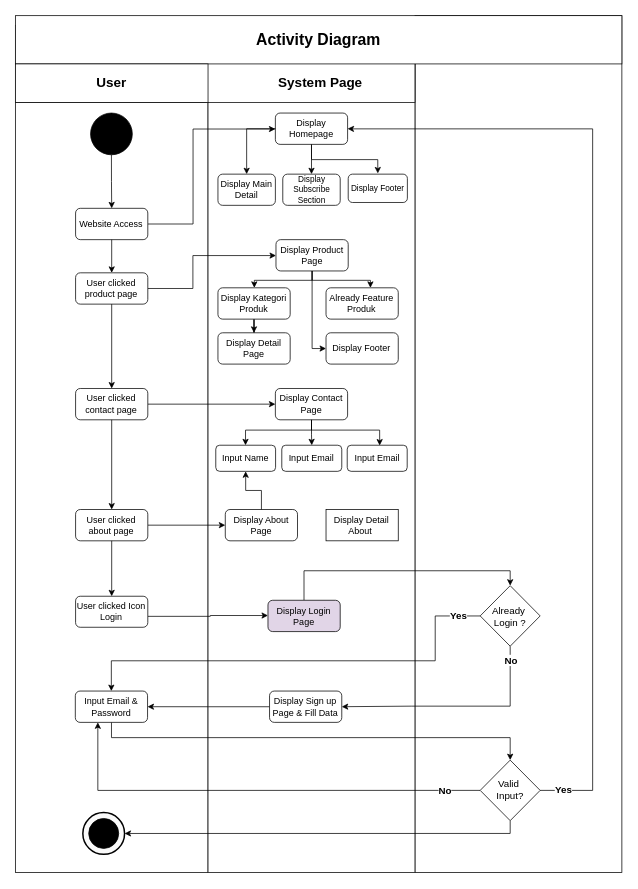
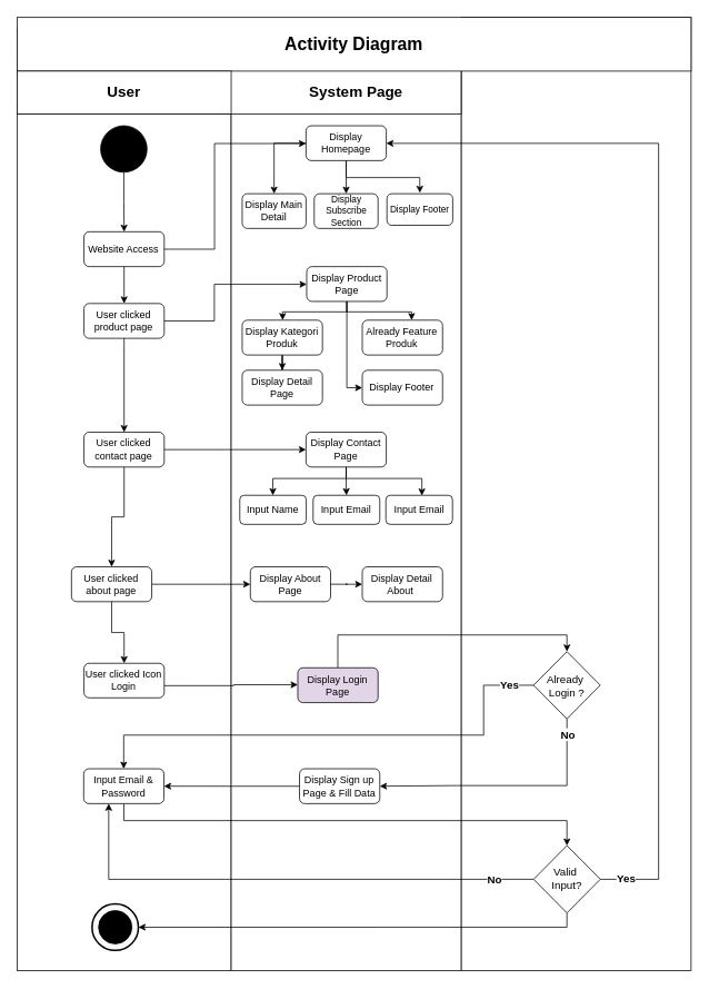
  <mxCell id="0" />
  <mxCell id="1" parent="0" />
  <mxCell id="2" value="" style="group" connectable="0" vertex="1" parent="1"><mxGeometry x="20" y="33" width="809" height="1130" as="geometry" /></mxCell>
  <mxCell id="3" value="" style="rounded=0;whiteSpace=wrap;html=1;" vertex="1" parent="2"><mxGeometry x="532.99" y="-12.995" width="276.01" height="1142.995" as="geometry" /></mxCell>
  <mxCell id="4" value="" style="edgeStyle=orthogonalEdgeStyle;rounded=0;orthogonalLoop=1;jettySize=auto;html=1;dashed=1;endArrow=none;endFill=0;" edge="1" parent="2"><mxGeometry relative="1" as="geometry"><mxPoint x="352.153" y="398.068" as="sourcePoint" /><mxPoint x="352.153" y="398.068" as="targetPoint" /></mxGeometry></mxCell>
  <mxCell id="5" value="" style="rounded=0;whiteSpace=wrap;html=1;" vertex="1" parent="2"><mxGeometry width="256.976" height="1130" as="geometry" /></mxCell>
  <mxCell id="6" value="" style="rounded=0;whiteSpace=wrap;html=1;" vertex="1" parent="2"><mxGeometry x="256.976" width="276.012" height="1130" as="geometry" /></mxCell>
  <mxCell id="7" value="" style="rounded=0;whiteSpace=wrap;html=1;" vertex="1" parent="2"><mxGeometry width="532.988" height="102.727" as="geometry" /></mxCell>
  <mxCell id="8" value="&lt;b&gt;&lt;font style=&quot;font-size: 21px;&quot;&gt;Activity Diagram&lt;/font&gt;&lt;/b&gt;" style="rounded=0;whiteSpace=wrap;html=1;" vertex="1" parent="2"><mxGeometry y="-12.989" width="809" height="64.358" as="geometry" /></mxCell>
  <mxCell id="9" value="&lt;b&gt;&lt;font style=&quot;font-size: 18px;&quot;&gt;User&lt;/font&gt;&lt;/b&gt;" style="rounded=0;whiteSpace=wrap;html=1;" vertex="1" parent="2"><mxGeometry y="51.364" width="256.976" height="51.364" as="geometry" /></mxCell>
  <mxCell id="10" value="&lt;b&gt;&lt;font style=&quot;font-size: 18px;&quot;&gt;System Page&lt;/font&gt;&lt;/b&gt;" style="text;html=1;align=center;verticalAlign=middle;whiteSpace=wrap;rounded=0;" vertex="1" parent="2"><mxGeometry x="342.635" y="57.784" width="127.536" height="38.523" as="geometry" /></mxCell>
  <mxCell id="11" value="" style="edgeStyle=orthogonalEdgeStyle;rounded=0;orthogonalLoop=1;jettySize=auto;html=1;" edge="1" parent="2" source="12" target="14"><mxGeometry relative="1" as="geometry" /></mxCell>
  <mxCell id="12" value="" style="ellipse;whiteSpace=wrap;html=1;aspect=fixed;labelBackgroundColor=none;fillColor=#000000;" vertex="1" parent="2"><mxGeometry x="100.31" y="116.901" width="55.664" height="55.664" as="geometry" /></mxCell>
  <mxCell id="13" style="edgeStyle=orthogonalEdgeStyle;rounded=0;orthogonalLoop=1;jettySize=auto;html=1;" edge="1" parent="2" source="14" target="17"><mxGeometry relative="1" as="geometry"><mxPoint x="323.6" y="192.23" as="targetPoint" /><Array as="points"><mxPoint x="237" y="265.348" /><mxPoint x="237" y="138.223" /></Array></mxGeometry></mxCell>
  <mxCell id="14" value="&lt;font style=&quot;font-size: 12px;&quot;&gt;Website Access&lt;/font&gt;" style="rounded=1;whiteSpace=wrap;html=1;labelBackgroundColor=none;" vertex="1" parent="2"><mxGeometry x="80.318" y="243.976" width="96.34" height="41.771" as="geometry" /></mxCell>
  <mxCell id="15" style="edgeStyle=orthogonalEdgeStyle;rounded=0;orthogonalLoop=1;jettySize=auto;html=1;" edge="1" parent="2"><mxGeometry relative="1" as="geometry"><mxPoint x="394.963" y="157.675" as="sourcePoint" /><mxPoint x="483.427" y="197.4" as="targetPoint" /><Array as="points"><mxPoint x="394.634" y="179" /><mxPoint x="483.427" y="179" /></Array></mxGeometry></mxCell>
  <mxCell id="16" style="edgeStyle=orthogonalEdgeStyle;rounded=0;orthogonalLoop=1;jettySize=auto;html=1;" edge="1" parent="2" source="17" target="21"><mxGeometry relative="1" as="geometry"><Array as="points"><mxPoint x="394.634" y="179" /><mxPoint x="394.634" y="179" /></Array></mxGeometry></mxCell>
  <mxCell id="17" value="&lt;font style=&quot;font-size: 12px;&quot;&gt;Display Homepage&lt;/font&gt;" style="rounded=1;whiteSpace=wrap;html=1;labelBackgroundColor=none;" vertex="1" parent="2"><mxGeometry x="346.814" y="116.904" width="96.34" height="41.771" as="geometry" /></mxCell>
  <mxCell id="18" value="&lt;font style=&quot;font-size: 12px;&quot;&gt;Display Main Detail&lt;/font&gt;" style="rounded=1;whiteSpace=wrap;html=1;labelBackgroundColor=none;" vertex="1" parent="2"><mxGeometry x="270.206" y="198.4" width="76.608" height="41.6" as="geometry" /></mxCell>
  <mxCell id="19" value="" style="edgeStyle=orthogonalEdgeStyle;rounded=0;orthogonalLoop=1;jettySize=auto;html=1;" edge="1" parent="2" source="17" target="18"><mxGeometry relative="1" as="geometry" /></mxCell>
  <mxCell id="20" value="&lt;span style=&quot;font-size: 11px;&quot;&gt;Display Footer&lt;/span&gt;" style="rounded=1;whiteSpace=wrap;html=1;labelBackgroundColor=none;" vertex="1" parent="2"><mxGeometry x="443.963" y="198.4" width="78.927" height="37.79" as="geometry" /></mxCell>
  <mxCell id="21" value="&lt;span style=&quot;font-size: 11px;&quot;&gt;Display Subscribe Section&lt;/span&gt;" style="rounded=1;whiteSpace=wrap;html=1;labelBackgroundColor=none;" vertex="1" parent="2"><mxGeometry x="356.68" y="198.4" width="76.608" height="41.6" as="geometry" /></mxCell>
  <mxCell id="22" value="" style="edgeStyle=orthogonalEdgeStyle;rounded=0;orthogonalLoop=1;jettySize=auto;html=1;" edge="1" parent="2" source="23" target="27"><mxGeometry relative="1" as="geometry"><Array as="points"><mxPoint x="236.78" y="351.0" /><mxPoint x="236.78" y="307" /></Array></mxGeometry></mxCell>
  <mxCell id="23" value="&lt;font style=&quot;font-size: 12px;&quot;&gt;User clicked product page&lt;/font&gt;" style="rounded=1;whiteSpace=wrap;html=1;labelBackgroundColor=none;" vertex="1" parent="2"><mxGeometry x="80.318" y="329.997" width="96.34" height="41.771" as="geometry" /></mxCell>
  <mxCell id="24" value="" style="edgeStyle=orthogonalEdgeStyle;rounded=0;orthogonalLoop=1;jettySize=auto;html=1;" edge="1" parent="2" source="14" target="23"><mxGeometry relative="1" as="geometry" /></mxCell>
  <mxCell id="25" style="edgeStyle=orthogonalEdgeStyle;rounded=0;orthogonalLoop=1;jettySize=auto;html=1;" edge="1" parent="2" source="27" target="29"><mxGeometry relative="1" as="geometry"><Array as="points"><mxPoint x="395.621" y="340" /><mxPoint x="318.667" y="340" /></Array></mxGeometry></mxCell>
  <mxCell id="26" style="edgeStyle=orthogonalEdgeStyle;rounded=0;orthogonalLoop=1;jettySize=auto;html=1;" edge="1" parent="2" source="27" target="33"><mxGeometry relative="1" as="geometry"><Array as="points"><mxPoint x="395.621" y="431" /></Array></mxGeometry></mxCell>
  <mxCell id="27" value="&lt;font style=&quot;font-size: 12px;&quot;&gt;Display Product Page&lt;/font&gt;" style="rounded=1;whiteSpace=wrap;html=1;labelBackgroundColor=none;" vertex="1" parent="2"><mxGeometry x="347.623" y="285.75" width="96.34" height="41.77" as="geometry" /></mxCell>
  <mxCell id="28" value="" style="edgeStyle=orthogonalEdgeStyle;rounded=0;orthogonalLoop=1;jettySize=auto;html=1;" edge="1" parent="2" source="29" target="31"><mxGeometry relative="1" as="geometry" /></mxCell>
  <mxCell id="29" value="&lt;font style=&quot;font-size: 12px;&quot;&gt;Display Kategori Produk&lt;/font&gt;" style="rounded=1;whiteSpace=wrap;html=1;labelBackgroundColor=none;" vertex="1" parent="2"><mxGeometry x="270.206" y="350.0" width="96.34" height="41.77" as="geometry" /></mxCell>
  <mxCell id="30" value="&lt;font style=&quot;font-size: 12px;&quot;&gt;Already Feature Produk&lt;/font&gt;" style="rounded=1;whiteSpace=wrap;html=1;labelBackgroundColor=none;" vertex="1" parent="2"><mxGeometry x="414.366" y="350.0" width="96.34" height="41.77" as="geometry" /></mxCell>
  <mxCell id="31" value="&lt;font style=&quot;font-size: 12px;&quot;&gt;Display Detail Page&lt;/font&gt;" style="rounded=1;whiteSpace=wrap;html=1;labelBackgroundColor=none;" vertex="1" parent="2"><mxGeometry x="270.206" y="410.0" width="96.34" height="41.77" as="geometry" /></mxCell>
  <mxCell id="32" style="edgeStyle=orthogonalEdgeStyle;rounded=0;orthogonalLoop=1;jettySize=auto;html=1;" edge="1" parent="2" source="27"><mxGeometry relative="1" as="geometry"><mxPoint x="473.561" y="350.0" as="targetPoint" /><Array as="points"><mxPoint x="395.621" y="340" /><mxPoint x="473.561" y="340" /></Array></mxGeometry></mxCell>
  <mxCell id="33" value="&lt;font style=&quot;font-size: 12px;&quot;&gt;Display&amp;nbsp;Footer&lt;/font&gt;" style="rounded=1;whiteSpace=wrap;html=1;labelBackgroundColor=none;" vertex="1" parent="2"><mxGeometry x="414.366" y="410.0" width="96.34" height="41.77" as="geometry" /></mxCell>
  <mxCell id="34" style="edgeStyle=orthogonalEdgeStyle;rounded=0;orthogonalLoop=1;jettySize=auto;html=1;" edge="1" parent="2" source="35" target="42"><mxGeometry relative="1" as="geometry" /></mxCell>
  <mxCell id="35" value="&lt;font style=&quot;font-size: 12px;&quot;&gt;User clicked contact page&lt;/font&gt;" style="rounded=1;whiteSpace=wrap;html=1;labelBackgroundColor=none;" vertex="1" parent="2"><mxGeometry x="80.318" y="484.291" width="96.34" height="41.771" as="geometry" /></mxCell>
  <mxCell id="36" value="" style="edgeStyle=orthogonalEdgeStyle;rounded=0;orthogonalLoop=1;jettySize=auto;html=1;" edge="1" parent="2" source="23" target="35"><mxGeometry relative="1" as="geometry" /></mxCell>
  <mxCell id="37" value="&lt;font style=&quot;font-size: 12px;&quot;&gt;Input Name&lt;/font&gt;" style="rounded=1;whiteSpace=wrap;html=1;labelBackgroundColor=none;" vertex="1" parent="2"><mxGeometry x="267.31" y="559.955" width="79.79" height="34.828" as="geometry" /></mxCell>
  <mxCell id="38" value="&lt;font style=&quot;font-size: 12px;&quot;&gt;Input Email&lt;/font&gt;" style="rounded=1;whiteSpace=wrap;html=1;labelBackgroundColor=none;" vertex="1" parent="2"><mxGeometry x="355.37" y="559.955" width="80" height="34.828" as="geometry" /></mxCell>
  <mxCell id="39" value="&lt;font style=&quot;font-size: 12px;&quot;&gt;Input Email&lt;/font&gt;" style="rounded=1;whiteSpace=wrap;html=1;labelBackgroundColor=none;" vertex="1" parent="2"><mxGeometry x="442.65" y="559.955" width="80" height="34.828" as="geometry" /></mxCell>
  <mxCell id="40" style="edgeStyle=orthogonalEdgeStyle;rounded=0;orthogonalLoop=1;jettySize=auto;html=1;" edge="1" parent="2" source="42" target="37"><mxGeometry relative="1" as="geometry"><Array as="points"><mxPoint x="395" y="539.777" /><mxPoint x="307" y="539.777" /></Array></mxGeometry></mxCell>
  <mxCell id="41" style="edgeStyle=orthogonalEdgeStyle;rounded=0;orthogonalLoop=1;jettySize=auto;html=1;entryX=0.5;entryY=0;entryDx=0;entryDy=0;" edge="1" parent="2" source="42" target="38"><mxGeometry relative="1" as="geometry" /></mxCell>
  <mxCell id="42" value="&lt;font style=&quot;font-size: 12px;&quot;&gt;Display Contact Page&lt;/font&gt;" style="rounded=1;whiteSpace=wrap;html=1;labelBackgroundColor=none;" vertex="1" parent="2"><mxGeometry x="346.808" y="484.291" width="96.34" height="41.771" as="geometry" /></mxCell>
  <mxCell id="43" style="edgeStyle=orthogonalEdgeStyle;rounded=0;orthogonalLoop=1;jettySize=auto;html=1;entryX=0.541;entryY=0.01;entryDx=0;entryDy=0;entryPerimeter=0;" edge="1" parent="2" source="42" target="39"><mxGeometry relative="1" as="geometry"><Array as="points"><mxPoint x="395" y="539.777" /><mxPoint x="486" y="539.777" /></Array></mxGeometry></mxCell>
  <mxCell id="44" value="" style="edgeStyle=orthogonalEdgeStyle;rounded=0;orthogonalLoop=1;jettySize=auto;html=1;" edge="1" parent="2" source="45" target="47"><mxGeometry relative="1" as="geometry" /></mxCell>
- <mxCell id="45" value="&lt;font style=&quot;font-size: 12px;&quot;&gt;User clicked about page&lt;/font&gt;" style="rounded=1;whiteSpace=wrap;html=1;labelBackgroundColor=none;" vertex="1" parent="2"><mxGeometry x="80.318" y="645.711" width="96.34" height="41.771" as="geometry" /></mxCell>
+ <mxCell id="45" value="&lt;font style=&quot;font-size: 12px;&quot;&gt;User clicked about page&lt;/font&gt;" style="rounded=1;whiteSpace=wrap;html=1;labelBackgroundColor=none;" vertex="1" parent="2"><mxGeometry x="65.318" y="645.711" width="96.34" height="41.771" as="geometry" /></mxCell>
  <mxCell id="46" value="" style="edgeStyle=orthogonalEdgeStyle;rounded=0;orthogonalLoop=1;jettySize=auto;html=1;" edge="1" parent="2" source="35" target="45"><mxGeometry relative="1" as="geometry" /></mxCell>
  <mxCell id="47" value="Display About Page" style="rounded=1;whiteSpace=wrap;html=1;labelBackgroundColor=none;" vertex="1" parent="2"><mxGeometry x="279.998" y="645.711" width="96.34" height="41.771" as="geometry" /></mxCell>
- <mxCell id="48" value="Display Detail&lt;div&gt;About&amp;nbsp;&lt;/div&gt;" style="whiteSpace=wrap;html=1;labelBackgroundColor=none;rounded=0;" vertex="1" parent="2"><mxGeometry x="414.368" y="645.711" width="96.34" height="41.771" as="geometry" /></mxCell>
- <mxCell id="49" value="" style="edgeStyle=orthogonalEdgeStyle;rounded=0;orthogonalLoop=1;jettySize=auto;html=1;" edge="1" parent="2" source="47" target="37"><mxGeometry relative="1" as="geometry" /></mxCell>
+ <mxCell id="48" value="Display Detail&lt;div&gt;About&amp;nbsp;&lt;/div&gt;" style="rounded=1;whiteSpace=wrap;html=1;labelBackgroundColor=none;" vertex="1" parent="2"><mxGeometry x="414.368" y="645.711" width="96.34" height="41.771" as="geometry" /></mxCell>
+ <mxCell id="49" value="" style="edgeStyle=orthogonalEdgeStyle;rounded=0;orthogonalLoop=1;jettySize=auto;html=1;" edge="1" parent="2" source="47" target="48"><mxGeometry relative="1" as="geometry" /></mxCell>
  <mxCell id="50" style="edgeStyle=orthogonalEdgeStyle;rounded=0;orthogonalLoop=1;jettySize=auto;html=1;entryX=0.5;entryY=0;entryDx=0;entryDy=0;" edge="1" parent="2" source="51" target="59"><mxGeometry relative="1" as="geometry"><Array as="points"><mxPoint x="385" y="727.438" /><mxPoint x="660" y="727.438" /></Array></mxGeometry></mxCell>
  <mxCell id="51" value="&lt;font style=&quot;font-size: 12px;&quot;&gt;Display Login Page&lt;/font&gt;" style="rounded=1;whiteSpace=wrap;html=1;labelBackgroundColor=none;fillColor=#e1d5e7;" vertex="1" parent="2"><mxGeometry x="336.948" y="766.783" width="96.34" height="41.771" as="geometry" /></mxCell>
  <mxCell id="52" style="edgeStyle=orthogonalEdgeStyle;rounded=0;orthogonalLoop=1;jettySize=auto;html=1;" edge="1" parent="2" source="53" target="67"><mxGeometry relative="1" as="geometry"><Array as="points"><mxPoint x="128" y="950" /><mxPoint x="660" y="950" /></Array></mxGeometry></mxCell>
  <mxCell id="53" value="&lt;font style=&quot;font-size: 12px;&quot;&gt;Input Email &amp;amp; Password&lt;/font&gt;" style="rounded=1;whiteSpace=wrap;html=1;labelBackgroundColor=none;" vertex="1" parent="2"><mxGeometry x="79.968" y="887.855" width="96.34" height="41.771" as="geometry" /></mxCell>
  <mxCell id="54" style="edgeStyle=orthogonalEdgeStyle;rounded=0;orthogonalLoop=1;jettySize=auto;html=1;" edge="1" parent="2"><mxGeometry relative="1" as="geometry"><mxPoint x="176.658" y="788.219" as="sourcePoint" /><mxPoint x="336.948" y="787.126" as="targetPoint" /><Array as="points"><mxPoint x="260" y="788.135" /><mxPoint x="260" y="787.126" /></Array></mxGeometry></mxCell>
  <mxCell id="55" style="edgeStyle=orthogonalEdgeStyle;rounded=0;orthogonalLoop=1;jettySize=auto;html=1;" edge="1" parent="2" source="59" target="53"><mxGeometry relative="1" as="geometry"><Array as="points"><mxPoint x="560" y="787.973" /><mxPoint x="560" y="847.5" /><mxPoint x="128" y="847.5" /></Array></mxGeometry></mxCell>
  <mxCell id="56" value="&lt;b&gt;&lt;font style=&quot;font-size: 13px;&quot;&gt;Yes&lt;/font&gt;&lt;/b&gt;" style="edgeLabel;html=1;align=center;verticalAlign=middle;resizable=0;points=[];" connectable="0" vertex="1" parent="55"><mxGeometry x="-0.897" y="-1" relative="1" as="geometry"><mxPoint as="offset" /></mxGeometry></mxCell>
  <mxCell id="57" style="edgeStyle=orthogonalEdgeStyle;rounded=0;orthogonalLoop=1;jettySize=auto;html=1;entryX=1;entryY=0.5;entryDx=0;entryDy=0;" edge="1" parent="2" source="59" target="61"><mxGeometry relative="1" as="geometry"><Array as="points"><mxPoint x="660" y="908.036" /><mxPoint x="528" y="908.036" /></Array></mxGeometry></mxCell>
  <mxCell id="58" value="&lt;b&gt;&lt;font style=&quot;font-size: 13px;&quot;&gt;No&lt;/font&gt;&lt;/b&gt;" style="edgeLabel;html=1;align=center;verticalAlign=middle;resizable=0;points=[];" connectable="0" vertex="1" parent="57"><mxGeometry x="-0.881" relative="1" as="geometry"><mxPoint as="offset" /></mxGeometry></mxCell>
  <mxCell id="59" value="&lt;font style=&quot;font-size: 13px;&quot;&gt;Already&amp;nbsp;&lt;/font&gt;&lt;div style=&quot;font-size: 13px;&quot;&gt;&lt;font style=&quot;font-size: 13px;&quot;&gt;Login ?&lt;/font&gt;&lt;/div&gt;" style="rhombus;whiteSpace=wrap;html=1;" vertex="1" parent="2"><mxGeometry x="620" y="747.313" width="80" height="80.714" as="geometry" /></mxCell>
  <mxCell id="60" style="edgeStyle=orthogonalEdgeStyle;rounded=0;orthogonalLoop=1;jettySize=auto;html=1;entryX=1;entryY=0.5;entryDx=0;entryDy=0;" edge="1" parent="2" source="61" target="53"><mxGeometry relative="1" as="geometry" /></mxCell>
  <mxCell id="61" value="&lt;font style=&quot;font-size: 12px;&quot;&gt;Display Sign up Page &amp;amp; Fill Data&lt;/font&gt;" style="rounded=1;whiteSpace=wrap;html=1;labelBackgroundColor=none;" vertex="1" parent="2"><mxGeometry x="339.028" y="887.855" width="96.34" height="41.771" as="geometry" /></mxCell>
  <mxCell id="62" style="edgeStyle=orthogonalEdgeStyle;rounded=0;orthogonalLoop=1;jettySize=auto;html=1;entryX=1;entryY=0.5;entryDx=0;entryDy=0;exitX=1;exitY=0.5;exitDx=0;exitDy=0;" edge="1" parent="2" source="67" target="17"><mxGeometry relative="1" as="geometry"><Array as="points"><mxPoint x="770" y="1020" /><mxPoint x="770" y="138" /><mxPoint x="450" y="138" /></Array></mxGeometry></mxCell>
  <mxCell id="63" value="&lt;b&gt;&lt;font style=&quot;font-size: 13px;&quot;&gt;Yes&lt;/font&gt;&lt;/b&gt;" style="edgeLabel;html=1;align=center;verticalAlign=middle;resizable=0;points=[];" connectable="0" vertex="1" parent="62"><mxGeometry x="-0.951" y="-1" relative="1" as="geometry"><mxPoint y="-2" as="offset" /></mxGeometry></mxCell>
  <mxCell id="64" style="edgeStyle=orthogonalEdgeStyle;rounded=0;orthogonalLoop=1;jettySize=auto;html=1;exitX=0;exitY=0.5;exitDx=0;exitDy=0;" edge="1" parent="2" source="67" target="53"><mxGeometry relative="1" as="geometry"><Array as="points"><mxPoint x="110" y="1020" /></Array></mxGeometry></mxCell>
  <mxCell id="65" value="&lt;b&gt;&lt;font style=&quot;font-size: 13px;&quot;&gt;No&lt;/font&gt;&lt;/b&gt;" style="edgeLabel;html=1;align=center;verticalAlign=middle;resizable=0;points=[];" connectable="0" vertex="1" parent="64"><mxGeometry x="-0.834" y="2" relative="1" as="geometry"><mxPoint x="2" y="-2" as="offset" /></mxGeometry></mxCell>
  <mxCell id="66" style="edgeStyle=orthogonalEdgeStyle;rounded=0;orthogonalLoop=1;jettySize=auto;html=1;entryX=1;entryY=0.5;entryDx=0;entryDy=0;" edge="1" parent="2" source="67" target="68"><mxGeometry relative="1" as="geometry"><Array as="points"><mxPoint x="660" y="1078" /></Array></mxGeometry></mxCell>
  <mxCell id="67" value="&lt;font style=&quot;font-size: 13px;&quot;&gt;Valid&amp;nbsp;&lt;/font&gt;&lt;div style=&quot;font-size: 13px;&quot;&gt;&lt;font style=&quot;font-size: 13px;&quot;&gt;Input?&lt;/font&gt;&lt;/div&gt;" style="rhombus;whiteSpace=wrap;html=1;" vertex="1" parent="2"><mxGeometry x="620" y="980.002" width="80" height="80.714" as="geometry" /></mxCell>
  <mxCell id="68" value="" style="ellipse;whiteSpace=wrap;html=1;aspect=fixed;labelBackgroundColor=none;fillColor=#FAFAFA;strokeWidth=2;" vertex="1" parent="2"><mxGeometry x="90.0" y="1050.001" width="55.664" height="55.664" as="geometry" /></mxCell>
  <mxCell id="69" value="" style="ellipse;whiteSpace=wrap;html=1;aspect=fixed;fillColor=#000000;" vertex="1" parent="2"><mxGeometry x="97.83" y="1057.83" width="40" height="40" as="geometry" /></mxCell>
  <mxCell id="70" value="&lt;font style=&quot;font-size: 12px;&quot;&gt;User clicked Icon Login&lt;/font&gt;" style="rounded=1;whiteSpace=wrap;html=1;labelBackgroundColor=none;" vertex="1" parent="1"><mxGeometry x="100.318" y="794.398" width="96.34" height="41.401" as="geometry" /></mxCell>
  <mxCell id="71" value="" style="edgeStyle=orthogonalEdgeStyle;rounded=0;orthogonalLoop=1;jettySize=auto;html=1;" edge="1" parent="1" source="45" target="70"><mxGeometry relative="1" as="geometry" /></mxCell>
